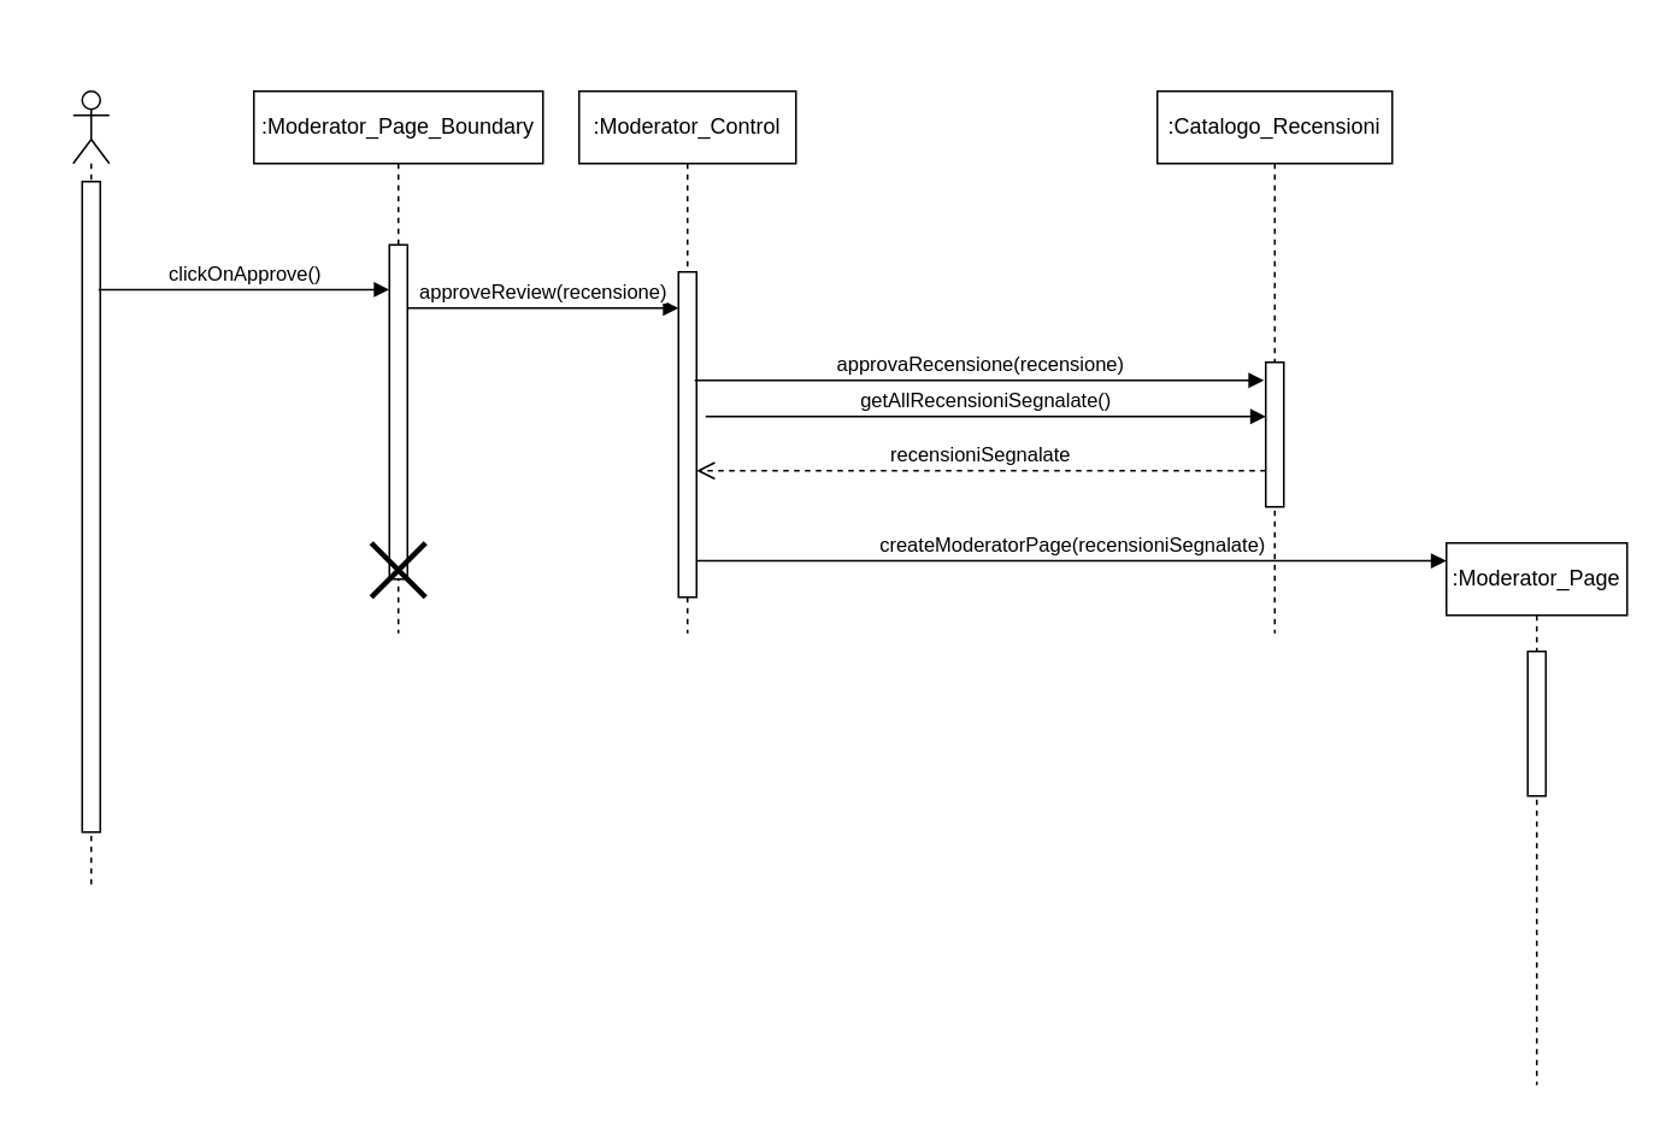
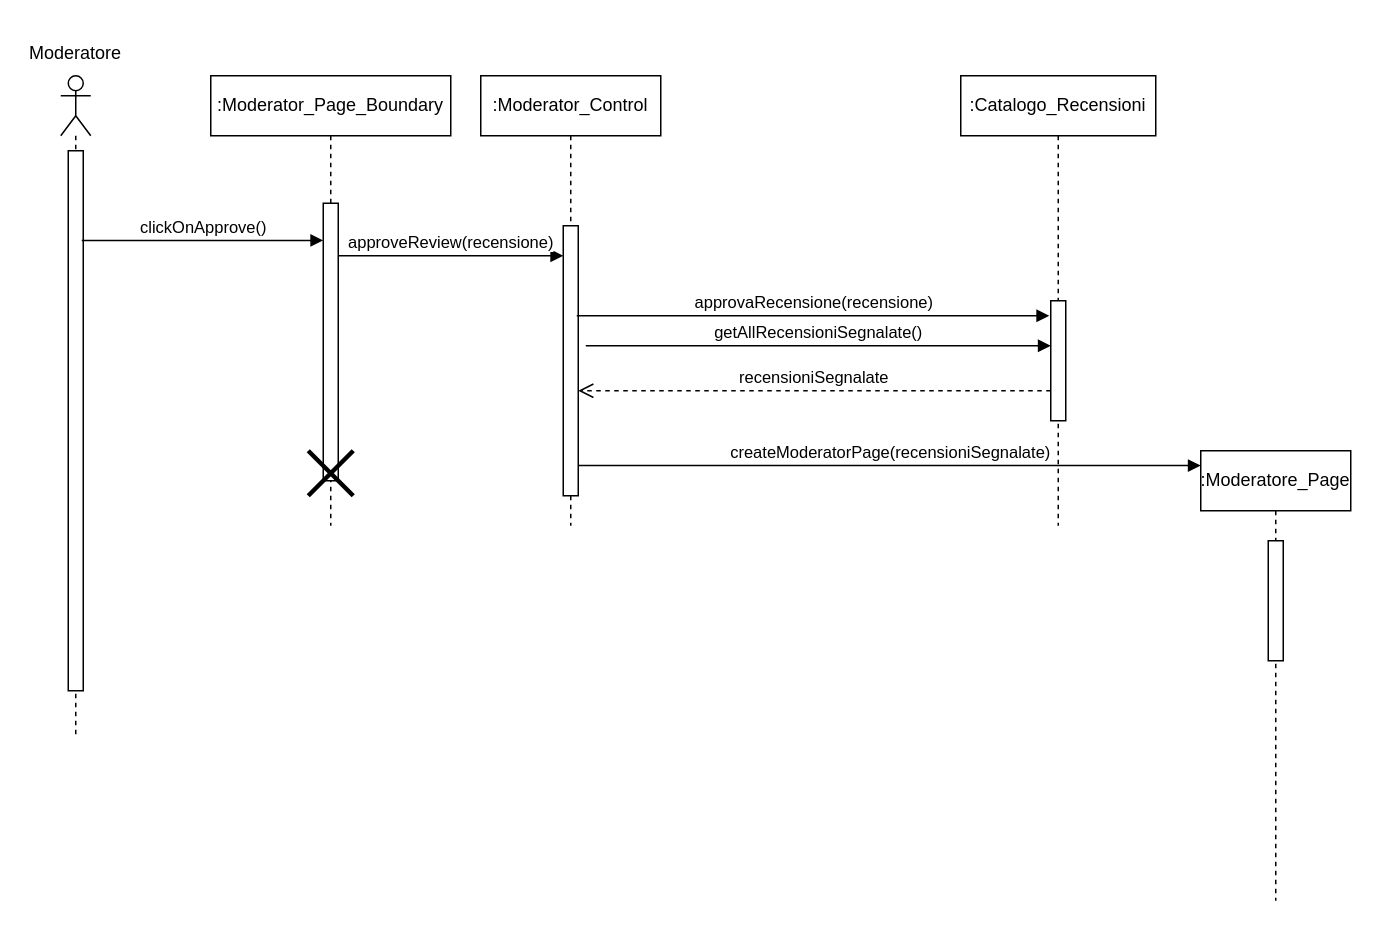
  <mxCell id="0" />
  <mxCell id="1" parent="0" />
  <mxCell id="2" value="" style="shape=umlLifeline;perimeter=lifelinePerimeter;whiteSpace=wrap;html=1;container=1;dropTarget=0;collapsible=0;recursiveResize=0;outlineConnect=0;portConstraint=eastwest;newEdgeStyle={&quot;curved&quot;:0,&quot;rounded&quot;:0};participant=umlActor;" parent="1" vertex="1"><mxGeometry x="40" y="50" width="20" height="440" as="geometry" /></mxCell>
  <mxCell id="3" value="" style="html=1;points=[[0,0,0,0,5],[0,1,0,0,-5],[1,0,0,0,5],[1,1,0,0,-5]];perimeter=orthogonalPerimeter;outlineConnect=0;targetShapes=umlLifeline;portConstraint=eastwest;newEdgeStyle={&quot;curved&quot;:0,&quot;rounded&quot;:0};" parent="2" vertex="1"><mxGeometry x="5" y="50" width="10" height="360" as="geometry" /></mxCell>
+ <mxCell id="4" value="Moderatore" style="text;html=1;align=center;verticalAlign=middle;whiteSpace=wrap;rounded=0;" parent="1" vertex="1"><mxGeometry x="20" y="20" width="60" height="30" as="geometry" /></mxCell>
  <mxCell id="5" value="clickOnApprove()" style="html=1;verticalAlign=bottom;endArrow=block;curved=0;rounded=0;exitX=0.8;exitY=0.166;exitDx=0;exitDy=0;exitPerimeter=0;" parent="1" target="7" edge="1"><mxGeometry width="80" relative="1" as="geometry"><mxPoint x="54" y="159.76" as="sourcePoint" /><mxPoint x="210" y="160" as="targetPoint" /></mxGeometry></mxCell>
  <mxCell id="6" value=":Moderator_Page_Boundary" style="shape=umlLifeline;perimeter=lifelinePerimeter;whiteSpace=wrap;html=1;container=1;dropTarget=0;collapsible=0;recursiveResize=0;outlineConnect=0;portConstraint=eastwest;newEdgeStyle={&quot;curved&quot;:0,&quot;rounded&quot;:0};" parent="1" vertex="1"><mxGeometry x="140" y="50" width="160" height="300" as="geometry" /></mxCell>
  <mxCell id="7" value="" style="html=1;points=[[0,0,0,0,5],[0,1,0,0,-5],[1,0,0,0,5],[1,1,0,0,-5]];perimeter=orthogonalPerimeter;outlineConnect=0;targetShapes=umlLifeline;portConstraint=eastwest;newEdgeStyle={&quot;curved&quot;:0,&quot;rounded&quot;:0};" parent="6" vertex="1"><mxGeometry x="75" y="85" width="10" height="185" as="geometry" /></mxCell>
  <mxCell id="8" value="" style="shape=umlDestroy;whiteSpace=wrap;html=1;strokeWidth=3;targetShapes=umlLifeline;" parent="6" vertex="1"><mxGeometry x="65" y="250" width="30" height="30" as="geometry" /></mxCell>
  <mxCell id="9" value="approveReview(recensione)" style="html=1;verticalAlign=bottom;endArrow=block;curved=0;rounded=0;" parent="1" source="7" target="11" edge="1"><mxGeometry width="80" relative="1" as="geometry"><mxPoint x="230" y="180" as="sourcePoint" /><mxPoint x="370" y="180" as="targetPoint" /><Array as="points"><mxPoint x="280" y="170" /></Array></mxGeometry></mxCell>
  <mxCell id="10" value=":Moderator_Control" style="shape=umlLifeline;perimeter=lifelinePerimeter;whiteSpace=wrap;html=1;container=1;dropTarget=0;collapsible=0;recursiveResize=0;outlineConnect=0;portConstraint=eastwest;newEdgeStyle={&quot;curved&quot;:0,&quot;rounded&quot;:0};" parent="1" vertex="1"><mxGeometry x="320" y="50" width="120" height="300" as="geometry" /></mxCell>
  <mxCell id="11" value="" style="html=1;points=[[0,0,0,0,5],[0,1,0,0,-5],[1,0,0,0,5],[1,1,0,0,-5]];perimeter=orthogonalPerimeter;outlineConnect=0;targetShapes=umlLifeline;portConstraint=eastwest;newEdgeStyle={&quot;curved&quot;:0,&quot;rounded&quot;:0};" parent="10" vertex="1"><mxGeometry x="55" y="100" width="10" height="180" as="geometry" /></mxCell>
  <mxCell id="12" value="approvaRecensione(recensione)" style="html=1;verticalAlign=bottom;endArrow=block;curved=0;rounded=0;" parent="1" edge="1"><mxGeometry width="80" relative="1" as="geometry"><mxPoint x="384" y="210" as="sourcePoint" /><mxPoint x="699" y="210" as="targetPoint" /></mxGeometry></mxCell>
  <mxCell id="13" value="getAllRecensioniSegnalate()" style="html=1;verticalAlign=bottom;endArrow=block;curved=0;rounded=0;" parent="1" target="15" edge="1"><mxGeometry width="80" relative="1" as="geometry"><mxPoint x="390" y="230" as="sourcePoint" /><mxPoint x="670" y="230" as="targetPoint" /></mxGeometry></mxCell>
  <mxCell id="14" value=":Catalogo_Recensioni" style="shape=umlLifeline;perimeter=lifelinePerimeter;whiteSpace=wrap;html=1;container=1;dropTarget=0;collapsible=0;recursiveResize=0;outlineConnect=0;portConstraint=eastwest;newEdgeStyle={&quot;curved&quot;:0,&quot;rounded&quot;:0};" parent="1" vertex="1"><mxGeometry x="640" y="50" width="130" height="300" as="geometry" /></mxCell>
  <mxCell id="15" value="" style="html=1;points=[[0,0,0,0,5],[0,1,0,0,-5],[1,0,0,0,5],[1,1,0,0,-5]];perimeter=orthogonalPerimeter;outlineConnect=0;targetShapes=umlLifeline;portConstraint=eastwest;newEdgeStyle={&quot;curved&quot;:0,&quot;rounded&quot;:0};" parent="14" vertex="1"><mxGeometry x="60" y="150" width="10" height="80" as="geometry" /></mxCell>
  <mxCell id="16" value="recensioniSegnalate" style="html=1;verticalAlign=bottom;endArrow=open;dashed=1;endSize=8;curved=0;rounded=0;" parent="1" target="11" edge="1"><mxGeometry relative="1" as="geometry"><mxPoint x="700" y="260" as="sourcePoint" /><mxPoint x="620" y="260" as="targetPoint" /></mxGeometry></mxCell>
- <mxCell id="17" value=":Moderator_Page" style="shape=umlLifeline;perimeter=lifelinePerimeter;whiteSpace=wrap;html=1;container=1;dropTarget=0;collapsible=0;recursiveResize=0;outlineConnect=0;portConstraint=eastwest;newEdgeStyle={&quot;curved&quot;:0,&quot;rounded&quot;:0};" parent="1" vertex="1"><mxGeometry x="800" y="300" width="100" height="300" as="geometry" /></mxCell>
+ <mxCell id="17" value=":Moderatore_Page" style="shape=umlLifeline;perimeter=lifelinePerimeter;whiteSpace=wrap;html=1;container=1;dropTarget=0;collapsible=0;recursiveResize=0;outlineConnect=0;portConstraint=eastwest;newEdgeStyle={&quot;curved&quot;:0,&quot;rounded&quot;:0};" parent="1" vertex="1"><mxGeometry x="800" y="300" width="100" height="300" as="geometry" /></mxCell>
  <mxCell id="18" value="" style="html=1;points=[[0,0,0,0,5],[0,1,0,0,-5],[1,0,0,0,5],[1,1,0,0,-5]];perimeter=orthogonalPerimeter;outlineConnect=0;targetShapes=umlLifeline;portConstraint=eastwest;newEdgeStyle={&quot;curved&quot;:0,&quot;rounded&quot;:0};" parent="17" vertex="1"><mxGeometry x="45" y="60" width="10" height="80" as="geometry" /></mxCell>
  <mxCell id="19" value="createModeratorPage(recensioniSegnalate)" style="html=1;verticalAlign=bottom;endArrow=block;curved=0;rounded=0;entryX=0;entryY=0.033;entryDx=0;entryDy=0;entryPerimeter=0;" parent="1" source="11" target="17" edge="1"><mxGeometry width="80" relative="1" as="geometry"><mxPoint x="390" y="320" as="sourcePoint" /><mxPoint x="470" y="320" as="targetPoint" /></mxGeometry></mxCell>
